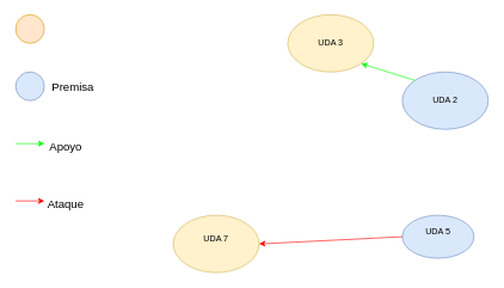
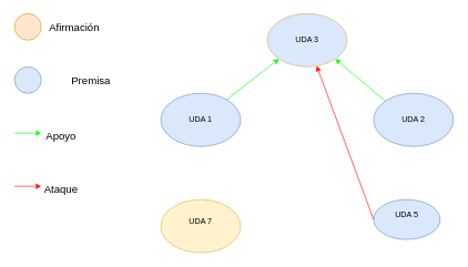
  <mxCell id="0" />
  <mxCell id="1" parent="0" />
- <mxCell id="3" value="UDA 2" style="ellipse;whiteSpace=wrap;fillColor=#dae8fc;strokeColor=#6c8ebf;" vertex="1" parent="1"><mxGeometry x="561" y="100" width="120" height="80" as="geometry" /></mxCell>
- <mxCell id="4" value="UDA 3" style="ellipse;whiteSpace=wrap;fillColor=#fff2cc;strokeColor=#d6b656;" vertex="1" parent="1"><mxGeometry x="401" y="20" width="120" height="80" as="geometry" /></mxCell>
+ <mxCell id="2" value="UDA 1" style="ellipse;whiteSpace=wrap;fillColor=#dae8fc;strokeColor=#6c8ebf;" vertex="1" parent="1"><mxGeometry x="241" y="140" width="120" height="80" as="geometry" /></mxCell>
+ <mxCell id="3" value="UDA 2" style="ellipse;whiteSpace=wrap;fillColor=#dae8fc;strokeColor=#6c8ebf;" vertex="1" parent="1"><mxGeometry x="561" y="140" width="120" height="80" as="geometry" /></mxCell>
+ <mxCell id="4" value="UDA 3" style="ellipse;whiteSpace=wrap;fillColor=#dae8fc;strokeColor=#d6b656;" vertex="1" parent="1"><mxGeometry x="401" y="20" width="120" height="80" as="geometry" /></mxCell>
  <mxCell id="5" value="UDA 5&#10;" style="ellipse;whiteSpace=wrap;fillColor=#dae8fc;strokeColor=#6c8ebf;" vertex="1" parent="1"><mxGeometry x="561" y="300" width="100" height="60" as="geometry" /></mxCell>
  <mxCell id="6" value="UDA 7&#10;" style="ellipse;whiteSpace=wrap;fillColor=#fff2cc;strokeColor=#d6b656;" vertex="1" parent="1"><mxGeometry x="241" y="300" width="120" height="80" as="geometry" /></mxCell>
  <mxCell id="7" value="" style="ellipse;whiteSpace=wrap;aspect=fixed;fillColor=#ffe6cc;strokeColor=#d79b00;" vertex="1" parent="1"><mxGeometry x="21" y="20" width="40" height="40" as="geometry" /></mxCell>
  <mxCell id="8" value="" style="ellipse;whiteSpace=wrap;aspect=fixed;fillColor=#dae8fc;strokeColor=#6c8ebf;" vertex="1" parent="1"><mxGeometry x="21" y="100" width="40" height="40" as="geometry" /></mxCell>
- <mxCell id="10" value="Premisa" style="text;strokeColor=none;fillColor=none;align=center;verticalAlign=middle;whiteSpace=wrap;rounded=0;fontSize=16;" vertex="1" parent="1"><mxGeometry x="71" y="105" width="60" height="30" as="geometry" /></mxCell>
- <mxCell id="11" value="" style="endArrow=classic;rounded=0;fontSize=16;exitX=0;exitY=0.5;exitDx=0;exitDy=0;entryX=1;entryY=0.5;entryDx=0;entryDy=0;strokeColor=#FF0000;" edge="1" parent="1" source="5" target="6"><mxGeometry width="50" height="50" relative="1" as="geometry"><mxPoint x="431" y="350" as="sourcePoint" /><mxPoint x="481" y="300" as="targetPoint" /></mxGeometry></mxCell>
+ <mxCell id="9" value="Afirmación" style="text;strokeColor=none;fillColor=none;align=center;verticalAlign=middle;whiteSpace=wrap;rounded=0;fontSize=16;" vertex="1" parent="1"><mxGeometry x="81" y="25" width="60" height="30" as="geometry" /></mxCell>
+ <mxCell id="10" value="Premisa" style="text;strokeColor=none;fillColor=none;align=center;verticalAlign=middle;whiteSpace=wrap;rounded=0;fontSize=16;" vertex="1" parent="1"><mxGeometry x="106" y="105" width="60" height="30" as="geometry" /></mxCell>
+ <mxCell id="11" value="" style="endArrow=classic;rounded=0;fontSize=16;exitX=0;exitY=0.5;exitDx=0;exitDy=0;strokeColor=#FF0000;" edge="1" parent="1" source="5" target="4"><mxGeometry width="50" height="50" relative="1" as="geometry"><mxPoint x="431" y="350" as="sourcePoint" /><mxPoint x="481" y="300" as="targetPoint" /></mxGeometry></mxCell>
+ <mxCell id="12" value="" style="endArrow=classic;rounded=0;strokeColor=#00FF00;fontSize=16;entryX=0;entryY=1;entryDx=0;entryDy=0;" edge="1" parent="1" source="2" target="4"><mxGeometry width="50" height="50" relative="1" as="geometry"><mxPoint x="341" y="155" as="sourcePoint" /><mxPoint x="391" y="105" as="targetPoint" /></mxGeometry></mxCell>
  <mxCell id="13" value="" style="endArrow=classic;rounded=0;strokeColor=#00FF00;fontSize=16;entryX=1;entryY=1;entryDx=0;entryDy=0;exitX=0;exitY=0;exitDx=0;exitDy=0;" edge="1" parent="1" source="3" target="4"><mxGeometry width="50" height="50" relative="1" as="geometry"><mxPoint x="454.997" y="196.35" as="sourcePoint" /><mxPoint x="533.524" y="135.004" as="targetPoint" /></mxGeometry></mxCell>
  <mxCell id="14" value="" style="endArrow=classic;rounded=0;strokeColor=#00FF00;fontSize=16;" edge="1" parent="1"><mxGeometry width="50" height="50" relative="1" as="geometry"><mxPoint x="20.997" y="200" as="sourcePoint" /><mxPoint x="61" y="200" as="targetPoint" /></mxGeometry></mxCell>
  <mxCell id="15" value="" style="endArrow=classic;rounded=0;strokeColor=#FF0000;fontSize=16;" edge="1" parent="1"><mxGeometry width="50" height="50" relative="1" as="geometry"><mxPoint x="20.997" y="280" as="sourcePoint" /><mxPoint x="61" y="280" as="targetPoint" /><Array as="points"><mxPoint x="41" y="280" /></Array></mxGeometry></mxCell>
  <mxCell id="16" value="Apoyo" style="text;strokeColor=none;fillColor=none;align=center;verticalAlign=middle;whiteSpace=wrap;rounded=0;fontSize=16;" vertex="1" parent="1"><mxGeometry x="61" y="190" width="60" height="30" as="geometry" /></mxCell>
  <mxCell id="17" value="Ataque" style="text;strokeColor=none;fillColor=none;align=center;verticalAlign=middle;whiteSpace=wrap;rounded=0;fontSize=16;" vertex="1" parent="1"><mxGeometry x="61" y="270" width="60" height="30" as="geometry" /></mxCell>
